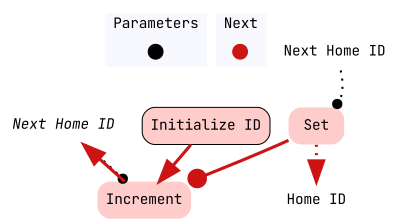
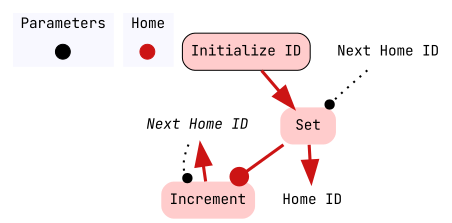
  digraph {
    fontname="JetBrains Mono"
    node [color=black fontname="JetBrains Mono" shape=none style=filled]
    edge [color="0.0, 0.9 , 0.8" fontname="JetBrains Mono" penwidth=3.0 arrowsize=2.0]
    contextOverview [fixedsize=true fontcolor=white height=.2 shape=point width=.2]
    initializeIDOverview [color="0.0, 0.9 , 0.8" fixedsize=true fontcolor=white height=.2 shape=point width=.2]
    n3 [color=none fillcolor=white fontsize=14 label=<<i>Next Home ID</i>>]
    n4 [color="0.0, 0.2, 1.0" label=Increment style="rounded,filled"]
    n5 [color=none fillcolor=white fontsize=14 label="Home ID"]
    n6 [fillcolor="0.0, 0.2, 1.0" label="Initialize ID" shape=box style="rounded,filled"]
    n7 [color="0.0, 0.2, 1.0" label=Set style="rounded,filled"]
    n8 [label="Next Home ID" color="" style=""]
    subgraph cluster_1 {
      color=white
      fillcolor=ghostwhite
      label=Parameters
      labeljust=l
      style=filled
      contextOverview
    }
    subgraph cluster_2 {
      color=white
      fillcolor=ghostwhite
-     label=Next
+     label=Home
      labeljust=l
      nodesep=0.1
      style=filled
      initializeIDOverview
    }
    n3 -> n4 [arrowhead=dot color=black headport=nw penwidth=2.0 style=dotted arrowsize=""]
    n4 -> n3
-   n6 -> n4
+   n6 -> n7
    n7 -> n4 [arrowhead=dot]
-   n7 -> n5 [style=dotted]
+   n7 -> n5
    n8 -> n7 [arrowhead=dot color=black headport=ne penwidth=2.0 style=dotted arrowsize=""]
  }
